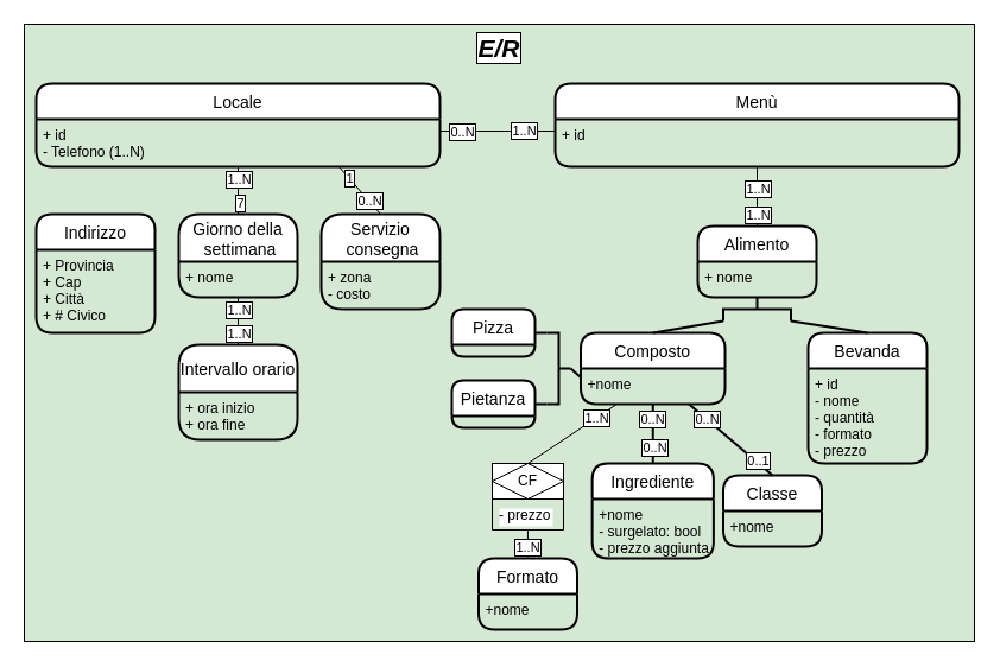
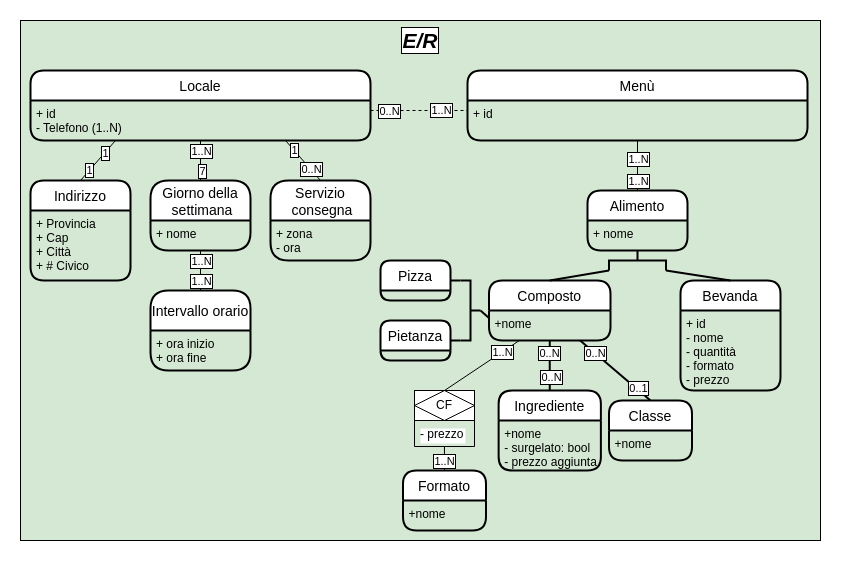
  <mxCell id="0" />
  <mxCell id="1" parent="0" />
  <mxCell id="2" value="E/R" style="rounded=0;whiteSpace=wrap;html=1;labelBackgroundColor=default;labelBorderColor=default;fillStyle=auto;verticalAlign=top;fontStyle=3;fontSize=21;fillColor=#d5e8d4;" vertex="1" parent="1"><mxGeometry x="20" y="20" width="800" height="520" as="geometry" /></mxCell>
  <mxCell id="3" value="Locale" style="swimlane;childLayout=stackLayout;horizontal=1;startSize=30;horizontalStack=0;rounded=1;fontSize=14;fontStyle=0;strokeWidth=2;resizeParent=0;resizeLast=1;shadow=0;dashed=0;align=center;" vertex="1" parent="1"><mxGeometry x="30" y="70" width="340" height="70" as="geometry"><mxRectangle x="160" y="80" width="80" height="30" as="alternateBounds" /></mxGeometry></mxCell>
  <mxCell id="4" value="+ id&#10;- Telefono (1..N)" style="align=left;strokeColor=none;fillColor=none;spacingLeft=4;fontSize=12;verticalAlign=top;resizable=0;rotatable=0;part=1;" vertex="1" parent="3"><mxGeometry y="30" width="340" height="40" as="geometry" /></mxCell>
  <mxCell id="5" value="Indirizzo" style="swimlane;childLayout=stackLayout;horizontal=1;startSize=30;horizontalStack=0;rounded=1;fontSize=14;fontStyle=0;strokeWidth=2;resizeParent=0;resizeLast=1;shadow=0;dashed=0;align=center;" vertex="1" parent="1"><mxGeometry x="30" y="180" width="100" height="100" as="geometry"><mxRectangle x="60" y="190" width="90" height="30" as="alternateBounds" /></mxGeometry></mxCell>
  <mxCell id="6" value="+ Provincia&#10;+ Cap&#10;+ Città&#10;+ # Civico" style="align=left;strokeColor=none;fillColor=none;spacingLeft=4;fontSize=12;verticalAlign=top;resizable=0;rotatable=0;part=1;" vertex="1" parent="5"><mxGeometry y="30" width="100" height="70" as="geometry" /></mxCell>
  <mxCell id="7" value="Giorno della&#10; settimana" style="swimlane;childLayout=stackLayout;horizontal=1;startSize=40;horizontalStack=0;rounded=1;fontSize=14;fontStyle=0;strokeWidth=2;resizeParent=0;resizeLast=1;shadow=0;dashed=0;align=center;" vertex="1" parent="1"><mxGeometry x="150" y="180" width="100" height="70" as="geometry" /></mxCell>
  <mxCell id="8" value="+ nome" style="align=left;strokeColor=none;fillColor=none;spacingLeft=4;fontSize=12;verticalAlign=top;resizable=0;rotatable=0;part=1;" vertex="1" parent="7"><mxGeometry y="40" width="100" height="30" as="geometry" /></mxCell>
  <mxCell id="9" value="Intervallo orario" style="swimlane;childLayout=stackLayout;horizontal=1;startSize=40;horizontalStack=0;rounded=1;fontSize=14;fontStyle=0;strokeWidth=2;resizeParent=0;resizeLast=1;shadow=0;dashed=0;align=center;" vertex="1" parent="1"><mxGeometry x="150" y="290" width="100" height="80" as="geometry" /></mxCell>
  <mxCell id="10" value="+ ora inizio&#10;+ ora fine" style="align=left;strokeColor=none;fillColor=none;spacingLeft=4;fontSize=12;verticalAlign=top;resizable=0;rotatable=0;part=1;" vertex="1" parent="9"><mxGeometry y="40" width="100" height="40" as="geometry" /></mxCell>
  <mxCell id="11" value="Servizio&#10; consegna" style="swimlane;childLayout=stackLayout;horizontal=1;startSize=40;horizontalStack=0;rounded=1;fontSize=14;fontStyle=0;strokeWidth=2;resizeParent=0;resizeLast=1;shadow=0;dashed=0;align=center;" vertex="1" parent="1"><mxGeometry x="270" y="180" width="100" height="80" as="geometry" /></mxCell>
- <mxCell id="12" value="+ zona&#10;- costo" style="align=left;strokeColor=none;fillColor=none;spacingLeft=4;fontSize=12;verticalAlign=top;resizable=0;rotatable=0;part=1;" vertex="1" parent="11"><mxGeometry y="40" width="100" height="40" as="geometry" /></mxCell>
+ <mxCell id="12" value="+ zona&#10;- ora" style="align=left;strokeColor=none;fillColor=none;spacingLeft=4;fontSize=12;verticalAlign=top;resizable=0;rotatable=0;part=1;" vertex="1" parent="11"><mxGeometry y="40" width="100" height="40" as="geometry" /></mxCell>
+ <mxCell id="13" value="" style="endArrow=none;html=1;rounded=0;exitX=0.25;exitY=1;exitDx=0;exitDy=0;entryX=0.5;entryY=0;entryDx=0;entryDy=0;" edge="1" parent="1" source="4" target="5"><mxGeometry relative="1" as="geometry"><mxPoint x="200" y="260" as="sourcePoint" /><mxPoint x="360" y="260" as="targetPoint" /></mxGeometry></mxCell>
+ <mxCell id="14" value="1" style="edgeLabel;html=1;align=center;verticalAlign=middle;resizable=0;points=[];labelBorderColor=default;" vertex="1" connectable="0" parent="13"><mxGeometry x="-0.409" relative="1" as="geometry"><mxPoint as="offset" /></mxGeometry></mxCell>
+ <mxCell id="15" value="1" style="edgeLabel;html=1;align=center;verticalAlign=middle;resizable=0;points=[];labelBorderColor=default;" vertex="1" connectable="0" parent="13"><mxGeometry x="0.595" y="1" relative="1" as="geometry"><mxPoint y="-3" as="offset" /></mxGeometry></mxCell>
  <mxCell id="16" value="" style="endArrow=none;html=1;rounded=0;exitX=0.5;exitY=1;exitDx=0;exitDy=0;entryX=0.5;entryY=0;entryDx=0;entryDy=0;" edge="1" parent="1" source="4" target="7"><mxGeometry relative="1" as="geometry"><mxPoint x="200" y="260" as="sourcePoint" /><mxPoint x="360" y="260" as="targetPoint" /></mxGeometry></mxCell>
  <mxCell id="17" value="1..N" style="edgeLabel;html=1;align=center;verticalAlign=middle;resizable=0;points=[];labelBorderColor=default;" vertex="1" connectable="0" parent="16"><mxGeometry x="-0.58" relative="1" as="geometry"><mxPoint y="2" as="offset" /></mxGeometry></mxCell>
  <mxCell id="18" value="7" style="edgeLabel;html=1;align=center;verticalAlign=middle;resizable=0;points=[];labelBorderColor=default;labelBackgroundColor=default;" vertex="1" connectable="0" parent="16"><mxGeometry x="0.54" y="1" relative="1" as="geometry"><mxPoint y="-1" as="offset" /></mxGeometry></mxCell>
  <mxCell id="19" value="" style="endArrow=none;html=1;rounded=0;exitX=0.75;exitY=1;exitDx=0;exitDy=0;entryX=0.5;entryY=0;entryDx=0;entryDy=0;" edge="1" parent="1" source="4" target="11"><mxGeometry relative="1" as="geometry"><mxPoint x="170" y="160" as="sourcePoint" /><mxPoint x="330" y="160" as="targetPoint" /></mxGeometry></mxCell>
  <mxCell id="20" value="1" style="edgeLabel;html=1;align=center;verticalAlign=middle;resizable=0;points=[];labelBorderColor=default;" vertex="1" connectable="0" parent="19"><mxGeometry x="-0.523" relative="1" as="geometry"><mxPoint as="offset" /></mxGeometry></mxCell>
  <mxCell id="21" value="0..N" style="edgeLabel;html=1;align=center;verticalAlign=middle;resizable=0;points=[];labelBorderColor=default;" vertex="1" connectable="0" parent="19"><mxGeometry x="0.434" relative="1" as="geometry"><mxPoint as="offset" /></mxGeometry></mxCell>
  <mxCell id="22" value="" style="endArrow=none;html=1;rounded=0;exitX=0.5;exitY=1;exitDx=0;exitDy=0;entryX=0.5;entryY=0;entryDx=0;entryDy=0;" edge="1" parent="1" source="8" target="9"><mxGeometry relative="1" as="geometry"><mxPoint x="130" y="270" as="sourcePoint" /><mxPoint x="290" y="270" as="targetPoint" /></mxGeometry></mxCell>
  <mxCell id="23" value="1..N" style="edgeLabel;html=1;align=center;verticalAlign=middle;resizable=0;points=[];labelBorderColor=default;" vertex="1" connectable="0" parent="22"><mxGeometry x="-0.504" relative="1" as="geometry"><mxPoint as="offset" /></mxGeometry></mxCell>
  <mxCell id="24" value="1..N" style="edgeLabel;html=1;align=center;verticalAlign=middle;resizable=0;points=[];labelBorderColor=default;" vertex="1" connectable="0" parent="22"><mxGeometry x="0.479" relative="1" as="geometry"><mxPoint as="offset" /></mxGeometry></mxCell>
  <mxCell id="25" value="Menù" style="swimlane;childLayout=stackLayout;horizontal=1;startSize=30;horizontalStack=0;rounded=1;fontSize=14;fontStyle=0;strokeWidth=2;resizeParent=0;resizeLast=1;shadow=0;dashed=0;align=center;" vertex="1" parent="1"><mxGeometry x="467" y="70" width="340" height="70" as="geometry"><mxRectangle x="160" y="80" width="80" height="30" as="alternateBounds" /></mxGeometry></mxCell>
  <mxCell id="26" value="+ id" style="align=left;strokeColor=none;fillColor=none;spacingLeft=4;fontSize=12;verticalAlign=top;resizable=0;rotatable=0;part=1;" vertex="1" parent="25"><mxGeometry y="30" width="340" height="40" as="geometry" /></mxCell>
- <mxCell id="27" value="" style="endArrow=none;html=1;rounded=0;exitX=1;exitY=0.25;exitDx=0;exitDy=0;entryX=0;entryY=0.25;entryDx=0;entryDy=0;" edge="1" parent="1" source="4" target="26"><mxGeometry relative="1" as="geometry"><mxPoint x="330" y="130" as="sourcePoint" /><mxPoint x="490" y="130" as="targetPoint" /></mxGeometry></mxCell>
+ <mxCell id="27" value="" style="endArrow=none;html=1;rounded=0;exitX=1;exitY=0.25;exitDx=0;exitDy=0;entryX=0;entryY=0.25;entryDx=0;entryDy=0;dashed=1;" edge="1" parent="1" source="4" target="26"><mxGeometry relative="1" as="geometry"><mxPoint x="330" y="130" as="sourcePoint" /><mxPoint x="490" y="130" as="targetPoint" /></mxGeometry></mxCell>
  <mxCell id="28" value="0..N" style="edgeLabel;html=1;align=center;verticalAlign=middle;resizable=0;points=[];labelBorderColor=default;" vertex="1" connectable="0" parent="27"><mxGeometry x="-0.619" relative="1" as="geometry"><mxPoint as="offset" /></mxGeometry></mxCell>
  <mxCell id="29" value="1..N" style="edgeLabel;html=1;align=center;verticalAlign=middle;resizable=0;points=[];labelBorderColor=default;" vertex="1" connectable="0" parent="27"><mxGeometry x="0.437" relative="1" as="geometry"><mxPoint as="offset" /></mxGeometry></mxCell>
  <mxCell id="30" value="Alimento" style="swimlane;childLayout=stackLayout;horizontal=1;startSize=30;horizontalStack=0;rounded=1;fontSize=14;fontStyle=0;strokeWidth=2;resizeParent=0;resizeLast=1;shadow=0;dashed=0;align=center;fillStyle=auto;" vertex="1" parent="1"><mxGeometry x="587" y="190" width="100" height="60" as="geometry" /></mxCell>
  <mxCell id="31" value="+ nome" style="align=left;strokeColor=none;fillColor=none;spacingLeft=4;fontSize=12;verticalAlign=top;resizable=0;rotatable=0;part=1;" vertex="1" parent="30"><mxGeometry y="30" width="100" height="30" as="geometry" /></mxCell>
  <mxCell id="32" value="" style="endArrow=none;html=1;rounded=0;exitX=0.5;exitY=1;exitDx=0;exitDy=0;entryX=0.5;entryY=0;entryDx=0;entryDy=0;" edge="1" parent="1" source="26" target="30"><mxGeometry relative="1" as="geometry"><mxPoint x="430" y="180" as="sourcePoint" /><mxPoint x="590" y="180" as="targetPoint" /></mxGeometry></mxCell>
  <mxCell id="33" value="1..N" style="edgeLabel;html=1;align=center;verticalAlign=middle;resizable=0;points=[];labelBorderColor=default;" vertex="1" connectable="0" parent="32"><mxGeometry x="-0.297" relative="1" as="geometry"><mxPoint as="offset" /></mxGeometry></mxCell>
  <mxCell id="34" value="1..N" style="edgeLabel;html=1;align=center;verticalAlign=middle;resizable=0;points=[];labelBorderColor=default;" vertex="1" connectable="0" parent="32"><mxGeometry x="0.632" relative="1" as="geometry"><mxPoint y="-1" as="offset" /></mxGeometry></mxCell>
  <mxCell id="35" value="Bevanda" style="swimlane;childLayout=stackLayout;horizontal=1;startSize=30;horizontalStack=0;rounded=1;fontSize=14;fontStyle=0;strokeWidth=2;resizeParent=0;resizeLast=1;shadow=0;dashed=0;align=center;" vertex="1" parent="1"><mxGeometry x="680" y="280" width="100" height="110" as="geometry" /></mxCell>
  <mxCell id="36" value="+ id&#10;- nome&#10;- quantità&#10;- formato&#10;- prezzo" style="align=left;strokeColor=none;fillColor=none;spacingLeft=4;fontSize=12;verticalAlign=top;resizable=0;rotatable=0;part=1;" vertex="1" parent="35"><mxGeometry y="30" width="100" height="80" as="geometry" /></mxCell>
  <mxCell id="37" value="" style="endArrow=none;html=1;rounded=0;entryX=0.5;entryY=0;entryDx=0;entryDy=0;exitX=1;exitY=0;exitDx=0;exitDy=0;exitPerimeter=0;strokeWidth=2;" edge="1" parent="1" source="38" target="35"><mxGeometry relative="1" as="geometry"><mxPoint x="660" y="300" as="sourcePoint" /><mxPoint x="600" y="350" as="targetPoint" /></mxGeometry></mxCell>
  <mxCell id="38" value="" style="strokeWidth=2;html=1;shape=mxgraph.flowchart.annotation_2;align=left;labelPosition=right;pointerEvents=1;labelBackgroundColor=default;labelBorderColor=default;direction=south;" vertex="1" parent="1"><mxGeometry x="608.5" y="250" width="57" height="20" as="geometry" /></mxCell>
  <mxCell id="39" value="" style="endArrow=none;html=1;rounded=0;exitX=0.5;exitY=1;exitDx=0;exitDy=0;entryX=0;entryY=0.5;entryDx=0;entryDy=0;entryPerimeter=0;strokeWidth=2;" edge="1" parent="1" source="31" target="38"><mxGeometry relative="1" as="geometry"><mxPoint x="550" y="270" as="sourcePoint" /><mxPoint x="710" y="270" as="targetPoint" /></mxGeometry></mxCell>
  <mxCell id="40" value="Composto" style="swimlane;childLayout=stackLayout;horizontal=1;startSize=30;horizontalStack=0;rounded=1;fontSize=14;fontStyle=0;strokeWidth=2;resizeParent=0;resizeLast=1;shadow=0;dashed=0;align=center;" vertex="1" parent="1"><mxGeometry x="488.5" y="280" width="121.5" height="60" as="geometry" /></mxCell>
  <mxCell id="41" value="+nome" style="align=left;strokeColor=none;fillColor=none;spacingLeft=4;fontSize=12;verticalAlign=top;resizable=0;rotatable=0;part=1;" vertex="1" parent="40"><mxGeometry y="30" width="121.5" height="30" as="geometry" /></mxCell>
  <mxCell id="42" value="" style="endArrow=none;html=1;rounded=0;entryX=0.5;entryY=0;entryDx=0;entryDy=0;exitX=1;exitY=1;exitDx=0;exitDy=0;exitPerimeter=0;strokeWidth=2;" edge="1" parent="1" source="38" target="40"><mxGeometry relative="1" as="geometry"><mxPoint x="587" y="310" as="sourcePoint" /><mxPoint x="670" y="350" as="targetPoint" /></mxGeometry></mxCell>
  <mxCell id="43" value="" style="strokeWidth=2;html=1;shape=mxgraph.flowchart.annotation_2;align=left;labelPosition=right;pointerEvents=1;labelBackgroundColor=default;labelBorderColor=default;direction=west;" vertex="1" parent="1"><mxGeometry x="460" y="280" width="20" height="60" as="geometry" /></mxCell>
  <mxCell id="44" value="" style="endArrow=none;html=1;rounded=0;strokeWidth=2;exitX=0;exitY=0.5;exitDx=0;exitDy=0;exitPerimeter=0;entryX=0;entryY=0.25;entryDx=0;entryDy=0;" edge="1" parent="1" source="43" target="41"><mxGeometry relative="1" as="geometry"><mxPoint x="490" y="350" as="sourcePoint" /><mxPoint x="650" y="350" as="targetPoint" /></mxGeometry></mxCell>
  <mxCell id="45" value="Pizza" style="swimlane;childLayout=stackLayout;horizontal=1;startSize=30;horizontalStack=0;rounded=1;fontSize=14;fontStyle=0;strokeWidth=2;resizeParent=0;resizeLast=1;shadow=0;dashed=0;align=center;" vertex="1" parent="1"><mxGeometry x="380" y="260" width="70" height="40" as="geometry" /></mxCell>
  <mxCell id="46" value="Pietanza" style="swimlane;childLayout=stackLayout;horizontal=1;startSize=30;horizontalStack=0;rounded=1;fontSize=14;fontStyle=0;strokeWidth=2;resizeParent=0;resizeLast=1;shadow=0;dashed=0;align=center;" vertex="1" parent="1"><mxGeometry x="380" y="320" width="70" height="40" as="geometry" /></mxCell>
  <mxCell id="47" value="" style="endArrow=none;html=1;rounded=0;strokeWidth=2;exitX=1;exitY=0.5;exitDx=0;exitDy=0;entryX=1;entryY=0;entryDx=0;entryDy=0;entryPerimeter=0;" edge="1" parent="1" source="46" target="43"><mxGeometry relative="1" as="geometry"><mxPoint x="490" y="330" as="sourcePoint" /><mxPoint x="498.5" y="330" as="targetPoint" /></mxGeometry></mxCell>
  <mxCell id="48" value="" style="endArrow=none;html=1;rounded=0;strokeWidth=2;exitX=1;exitY=0.5;exitDx=0;exitDy=0;entryX=1;entryY=1;entryDx=0;entryDy=0;entryPerimeter=0;" edge="1" parent="1" source="45" target="43"><mxGeometry relative="1" as="geometry"><mxPoint x="500" y="340" as="sourcePoint" /><mxPoint x="508.5" y="340" as="targetPoint" /></mxGeometry></mxCell>
  <mxCell id="49" value="Classe" style="swimlane;childLayout=stackLayout;horizontal=1;startSize=30;horizontalStack=0;rounded=1;fontSize=14;fontStyle=0;strokeWidth=2;resizeParent=0;resizeLast=1;shadow=0;dashed=0;align=center;" vertex="1" parent="1"><mxGeometry x="608.5" y="400" width="83" height="60" as="geometry" /></mxCell>
  <mxCell id="50" value="+nome" style="align=left;strokeColor=none;fillColor=none;spacingLeft=4;fontSize=12;verticalAlign=top;resizable=0;rotatable=0;part=1;" vertex="1" parent="49"><mxGeometry y="30" width="83" height="30" as="geometry" /></mxCell>
  <mxCell id="51" value="" style="endArrow=none;html=1;rounded=0;strokeWidth=2;exitX=0.75;exitY=1;exitDx=0;exitDy=0;entryX=0.5;entryY=0;entryDx=0;entryDy=0;" edge="1" parent="1" source="41" target="49"><mxGeometry relative="1" as="geometry"><mxPoint x="470" y="360" as="sourcePoint" /><mxPoint x="630" y="360" as="targetPoint" /></mxGeometry></mxCell>
  <mxCell id="52" value="0..N" style="edgeLabel;html=1;align=center;verticalAlign=middle;resizable=0;points=[];labelBorderColor=default;" vertex="1" connectable="0" parent="51"><mxGeometry x="-0.574" relative="1" as="geometry"><mxPoint as="offset" /></mxGeometry></mxCell>
  <mxCell id="53" value="0..1" style="edgeLabel;html=1;align=center;verticalAlign=middle;resizable=0;points=[];labelBorderColor=default;" vertex="1" connectable="0" parent="51"><mxGeometry x="0.613" y="1" relative="1" as="geometry"><mxPoint as="offset" /></mxGeometry></mxCell>
  <mxCell id="54" value="Ingrediente" style="swimlane;childLayout=stackLayout;horizontal=1;startSize=30;horizontalStack=0;rounded=1;fontSize=14;fontStyle=0;strokeWidth=2;resizeParent=0;resizeLast=1;shadow=0;dashed=0;align=center;" vertex="1" parent="1"><mxGeometry x="498.13" y="390" width="102.25" height="80" as="geometry" /></mxCell>
  <mxCell id="55" value="+nome&#10;- surgelato: bool&#10;- prezzo aggiunta" style="align=left;strokeColor=none;fillColor=none;spacingLeft=4;fontSize=12;verticalAlign=top;resizable=0;rotatable=0;part=1;" vertex="1" parent="54"><mxGeometry y="30" width="102.25" height="50" as="geometry" /></mxCell>
  <mxCell id="56" value="" style="endArrow=none;html=1;rounded=0;strokeWidth=2;exitX=0.5;exitY=1;exitDx=0;exitDy=0;entryX=0.5;entryY=0;entryDx=0;entryDy=0;" edge="1" parent="1" source="41" target="54"><mxGeometry relative="1" as="geometry"><mxPoint x="450" y="500" as="sourcePoint" /><mxPoint x="610" y="500" as="targetPoint" /></mxGeometry></mxCell>
  <mxCell id="57" value="0..N" style="edgeLabel;html=1;align=center;verticalAlign=middle;resizable=0;points=[];labelBorderColor=default;" vertex="1" connectable="0" parent="56"><mxGeometry x="-0.511" y="-1" relative="1" as="geometry"><mxPoint as="offset" /></mxGeometry></mxCell>
  <mxCell id="58" value="0..N" style="edgeLabel;html=1;align=center;verticalAlign=middle;resizable=0;points=[];labelBorderColor=default;" vertex="1" connectable="0" parent="56"><mxGeometry x="0.473" y="1" relative="1" as="geometry"><mxPoint as="offset" /></mxGeometry></mxCell>
  <mxCell id="59" value="Formato" style="swimlane;childLayout=stackLayout;horizontal=1;startSize=30;horizontalStack=0;rounded=1;fontSize=14;fontStyle=0;strokeWidth=2;resizeParent=0;resizeLast=1;shadow=0;dashed=0;align=center;" vertex="1" parent="1"><mxGeometry x="402.5" y="470" width="83" height="60" as="geometry" /></mxCell>
  <mxCell id="60" value="+nome" style="align=left;strokeColor=none;fillColor=none;spacingLeft=4;fontSize=12;verticalAlign=top;resizable=0;rotatable=0;part=1;" vertex="1" parent="59"><mxGeometry y="30" width="83" height="30" as="geometry" /></mxCell>
  <mxCell id="61" value="" style="swimlane;fontStyle=0;childLayout=stackLayout;horizontal=1;startSize=0;fillColor=none;horizontalStack=0;resizeParent=1;resizeParentMax=0;resizeLast=0;collapsible=1;marginBottom=0;labelBackgroundColor=default;labelBorderColor=none;fillStyle=auto;" vertex="1" parent="1"><mxGeometry x="414" y="390" width="60" height="56" as="geometry" /></mxCell>
  <mxCell id="62" value="CF" style="shape=associativeEntity;whiteSpace=wrap;html=1;align=center;labelBackgroundColor=default;labelBorderColor=none;fillStyle=auto;" vertex="1" parent="61"><mxGeometry width="60" height="30" as="geometry" /></mxCell>
  <mxCell id="63" value="- prezzo" style="text;strokeColor=none;fillColor=none;align=left;verticalAlign=top;spacingLeft=4;spacingRight=4;overflow=hidden;rotatable=0;points=[[0,0.5],[1,0.5]];portConstraint=eastwest;labelBackgroundColor=default;labelBorderColor=none;fillStyle=auto;" vertex="1" parent="61"><mxGeometry y="30" width="60" height="26" as="geometry" /></mxCell>
  <mxCell id="64" value="" style="endArrow=none;html=1;rounded=0;strokeWidth=1;exitX=0.5;exitY=1;exitDx=0;exitDy=0;entryX=0.5;entryY=0;entryDx=0;entryDy=0;" edge="1" parent="1"><mxGeometry relative="1" as="geometry"><mxPoint x="443.95" y="446" as="sourcePoint" /><mxPoint x="443.95" y="470" as="targetPoint" /></mxGeometry></mxCell>
  <mxCell id="65" value="1..N" style="edgeLabel;html=1;align=center;verticalAlign=middle;resizable=0;points=[];labelBorderColor=default;" vertex="1" connectable="0" parent="64"><mxGeometry x="0.19" relative="1" as="geometry"><mxPoint as="offset" /></mxGeometry></mxCell>
  <mxCell id="66" value="" style="endArrow=none;html=1;rounded=0;strokeWidth=1;exitX=0.5;exitY=0;exitDx=0;exitDy=0;entryX=0.25;entryY=1;entryDx=0;entryDy=0;" edge="1" parent="1" source="62" target="41"><mxGeometry relative="1" as="geometry"><mxPoint x="400" y="460" as="sourcePoint" /><mxPoint x="560" y="460" as="targetPoint" /></mxGeometry></mxCell>
  <mxCell id="67" value="1..N" style="edgeLabel;html=1;align=center;verticalAlign=middle;resizable=0;points=[];labelBorderColor=default;" vertex="1" connectable="0" parent="66"><mxGeometry x="0.532" relative="1" as="geometry"><mxPoint as="offset" /></mxGeometry></mxCell>
